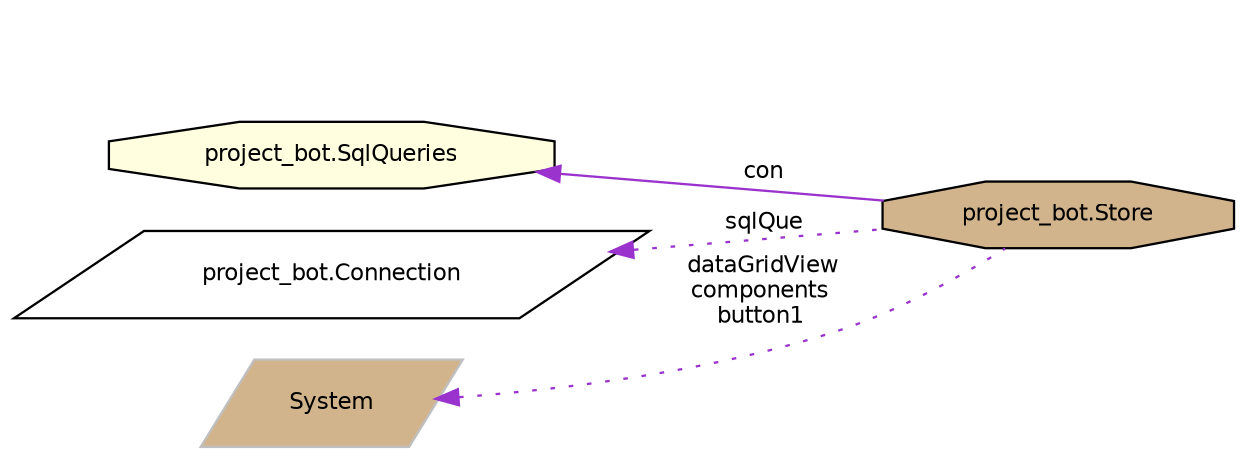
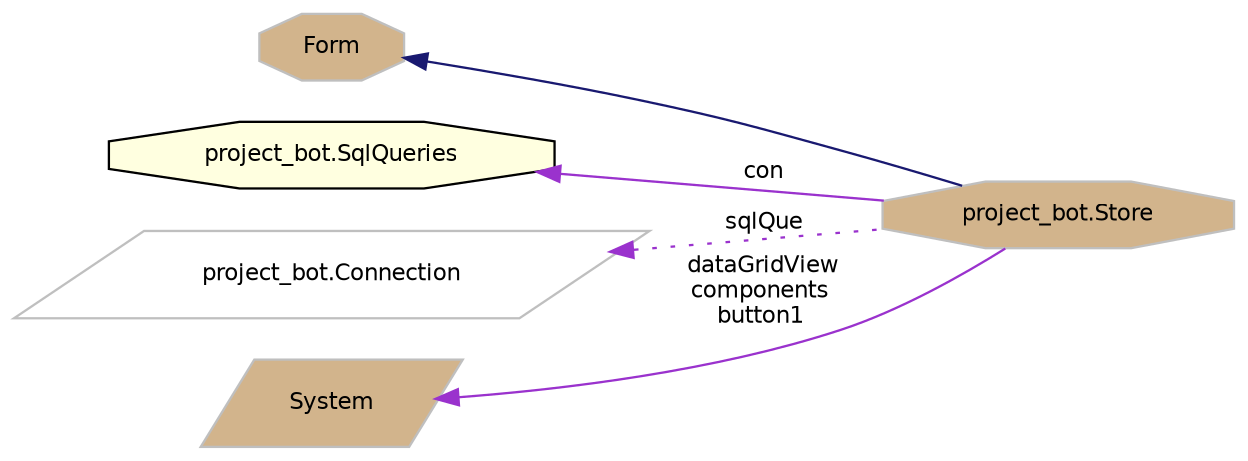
  digraph {
    rankdir=LR
    node [color=black fillcolor=tan fontname=Helvetica fontsize=10 shape=octagon style=filled]
    edge [color=darkorchid3 dir=back fontname=Helvetica fontsize=10 labelfontname=Helvetica labelfontsize=10 style=solid]
-   n1 [fontcolor=black height=0.2 label="project_bot.Store" width=0.4]
+   n1 [color=grey75 fontcolor=black height=0.2 label="project_bot.Store" width=0.4]
+   n2 [color=grey75 height=0.2 label=Form width=0.4]
    n3 [fillcolor=lightyellow height=0.2 label="project_bot.SqlQueries" width=0.4]
-   n4 [fillcolor=white height=0.2 label="project_bot.Connection" shape=parallelogram width=0.4]
+   n4 [color=grey75 fillcolor=white height=0.2 label="project_bot.Connection" shape=parallelogram width=0.4]
    n5 [color=grey75 height=0.2 label=System shape=parallelogram width=0.4]
+   n2 -> n1 [color=midnightblue]
    n3 -> n1 [label=" con"]
    n4 -> n1 [label=" sqlQue" style=dotted]
-   n5 -> n1 [label=" dataGridView\ncomponents\nbutton1" style=dotted]
+   n5 -> n1 [label=" dataGridView\ncomponents\nbutton1"]
  }
